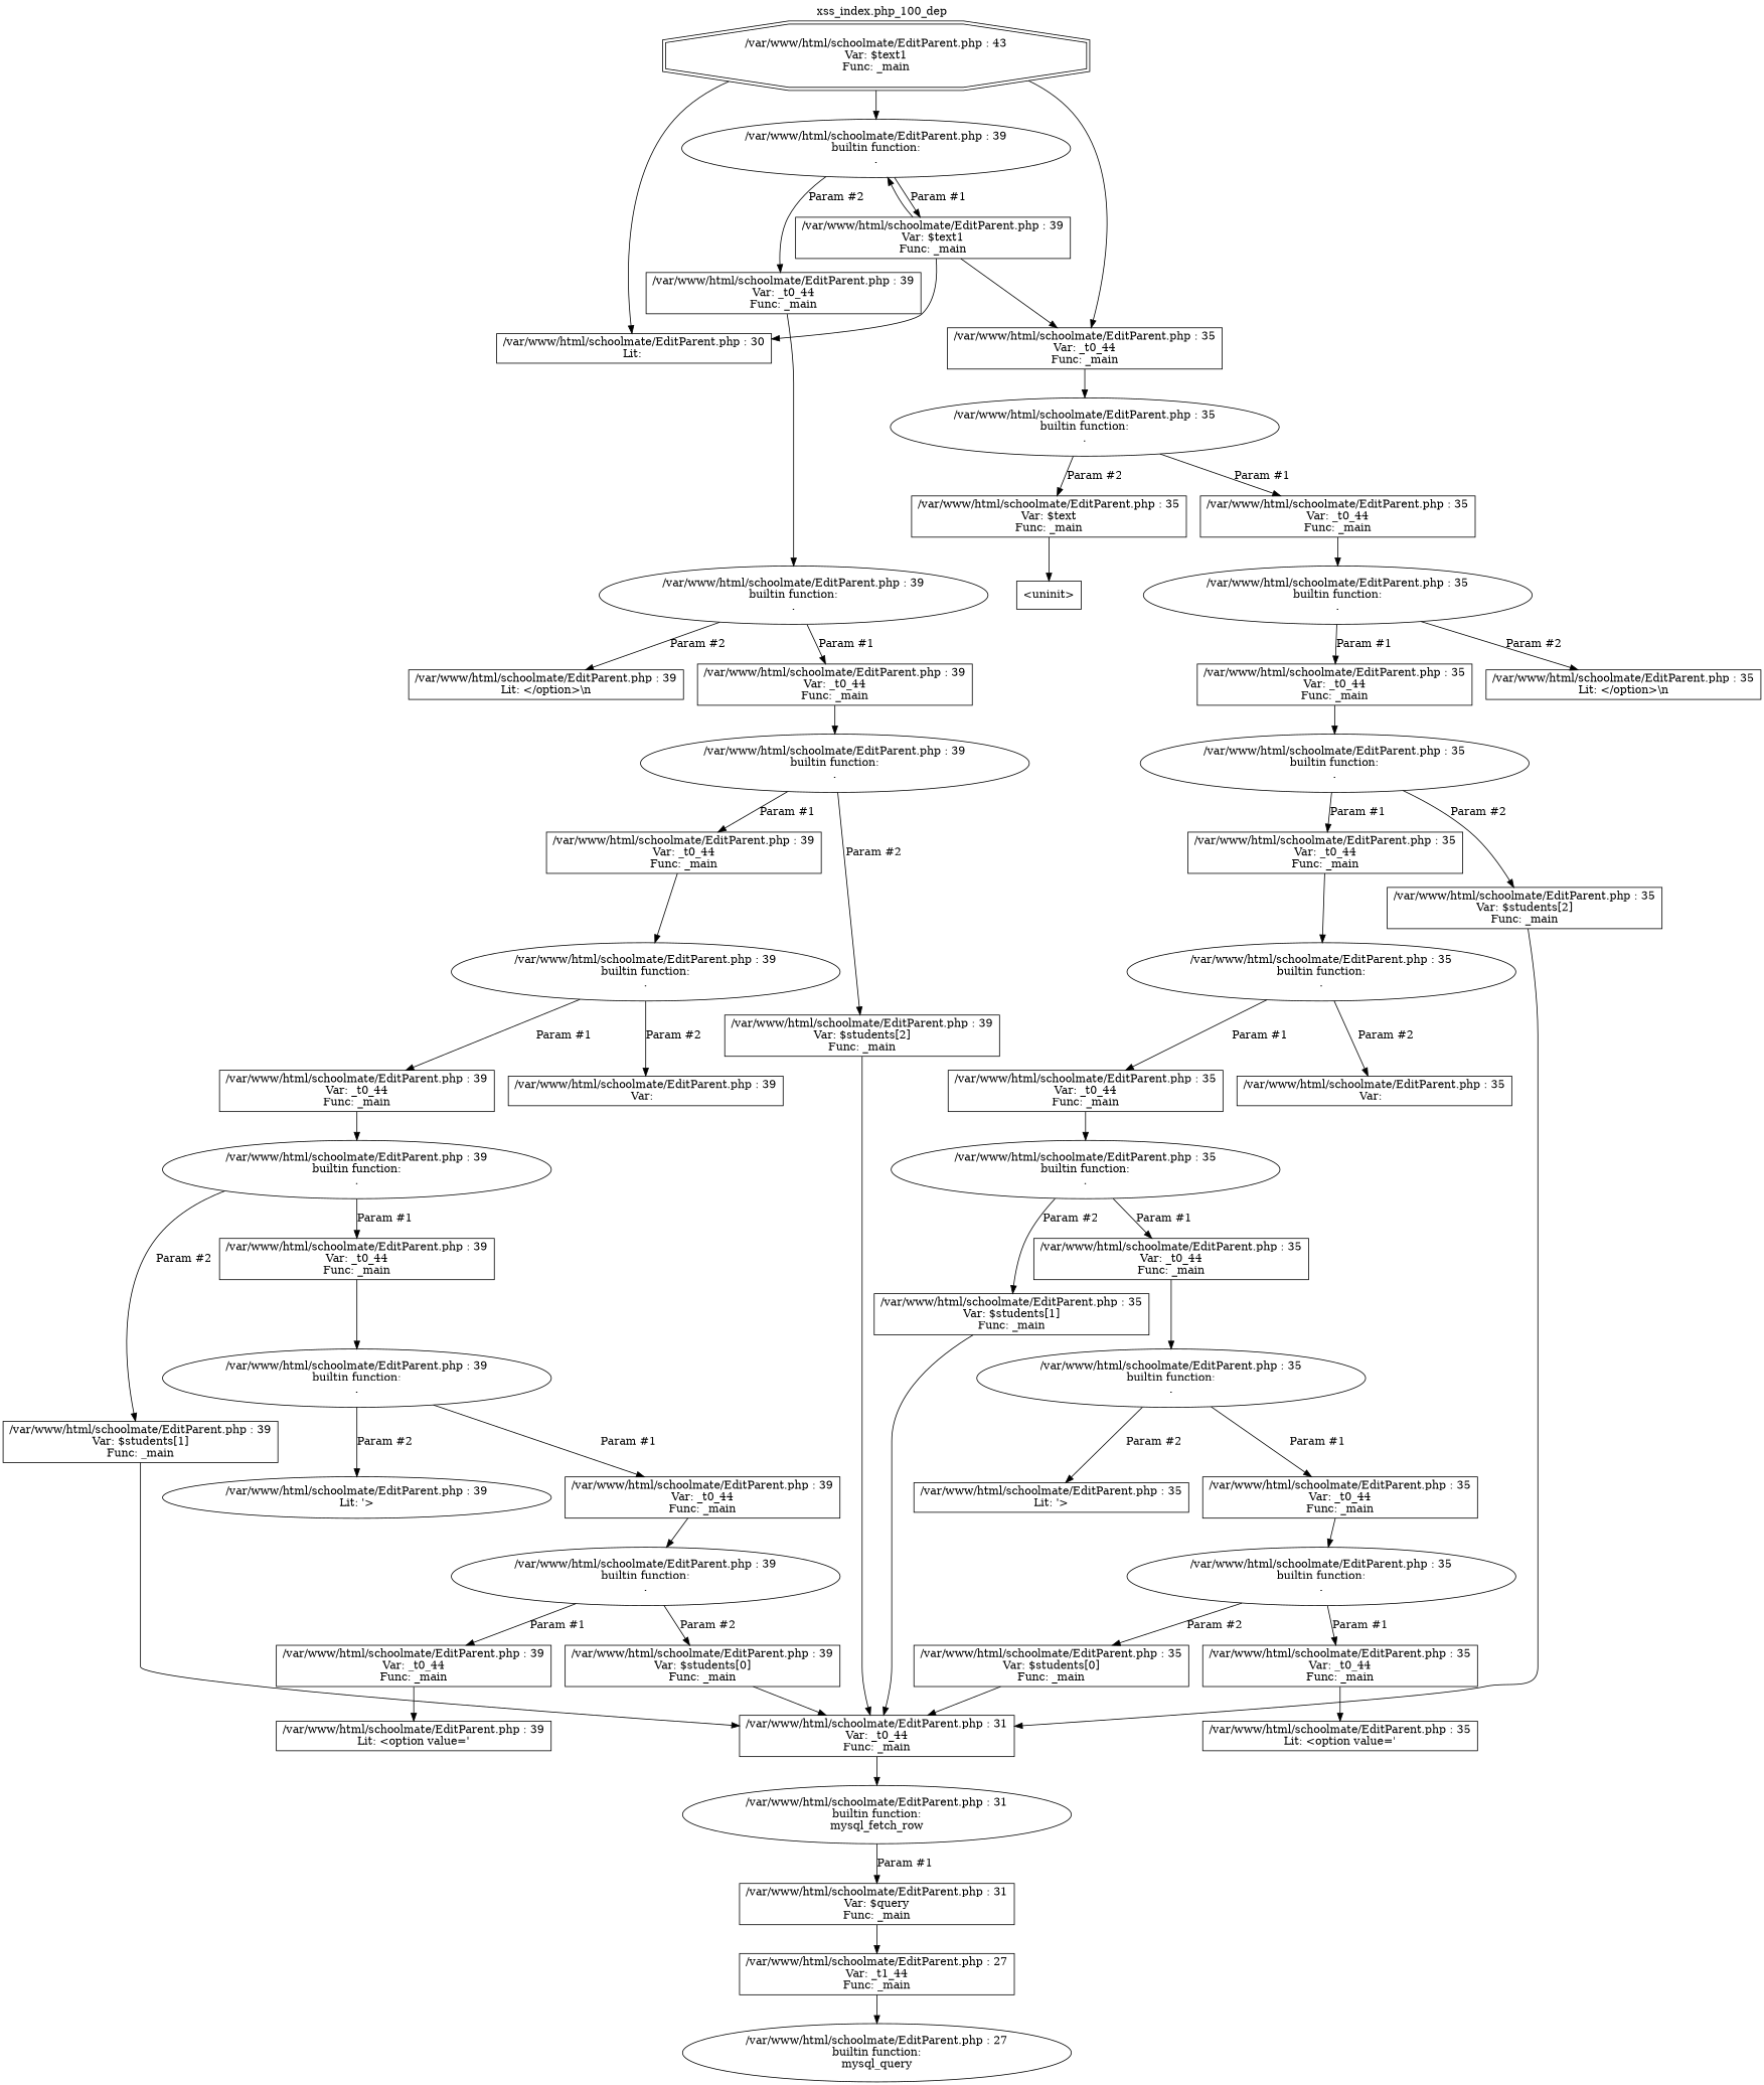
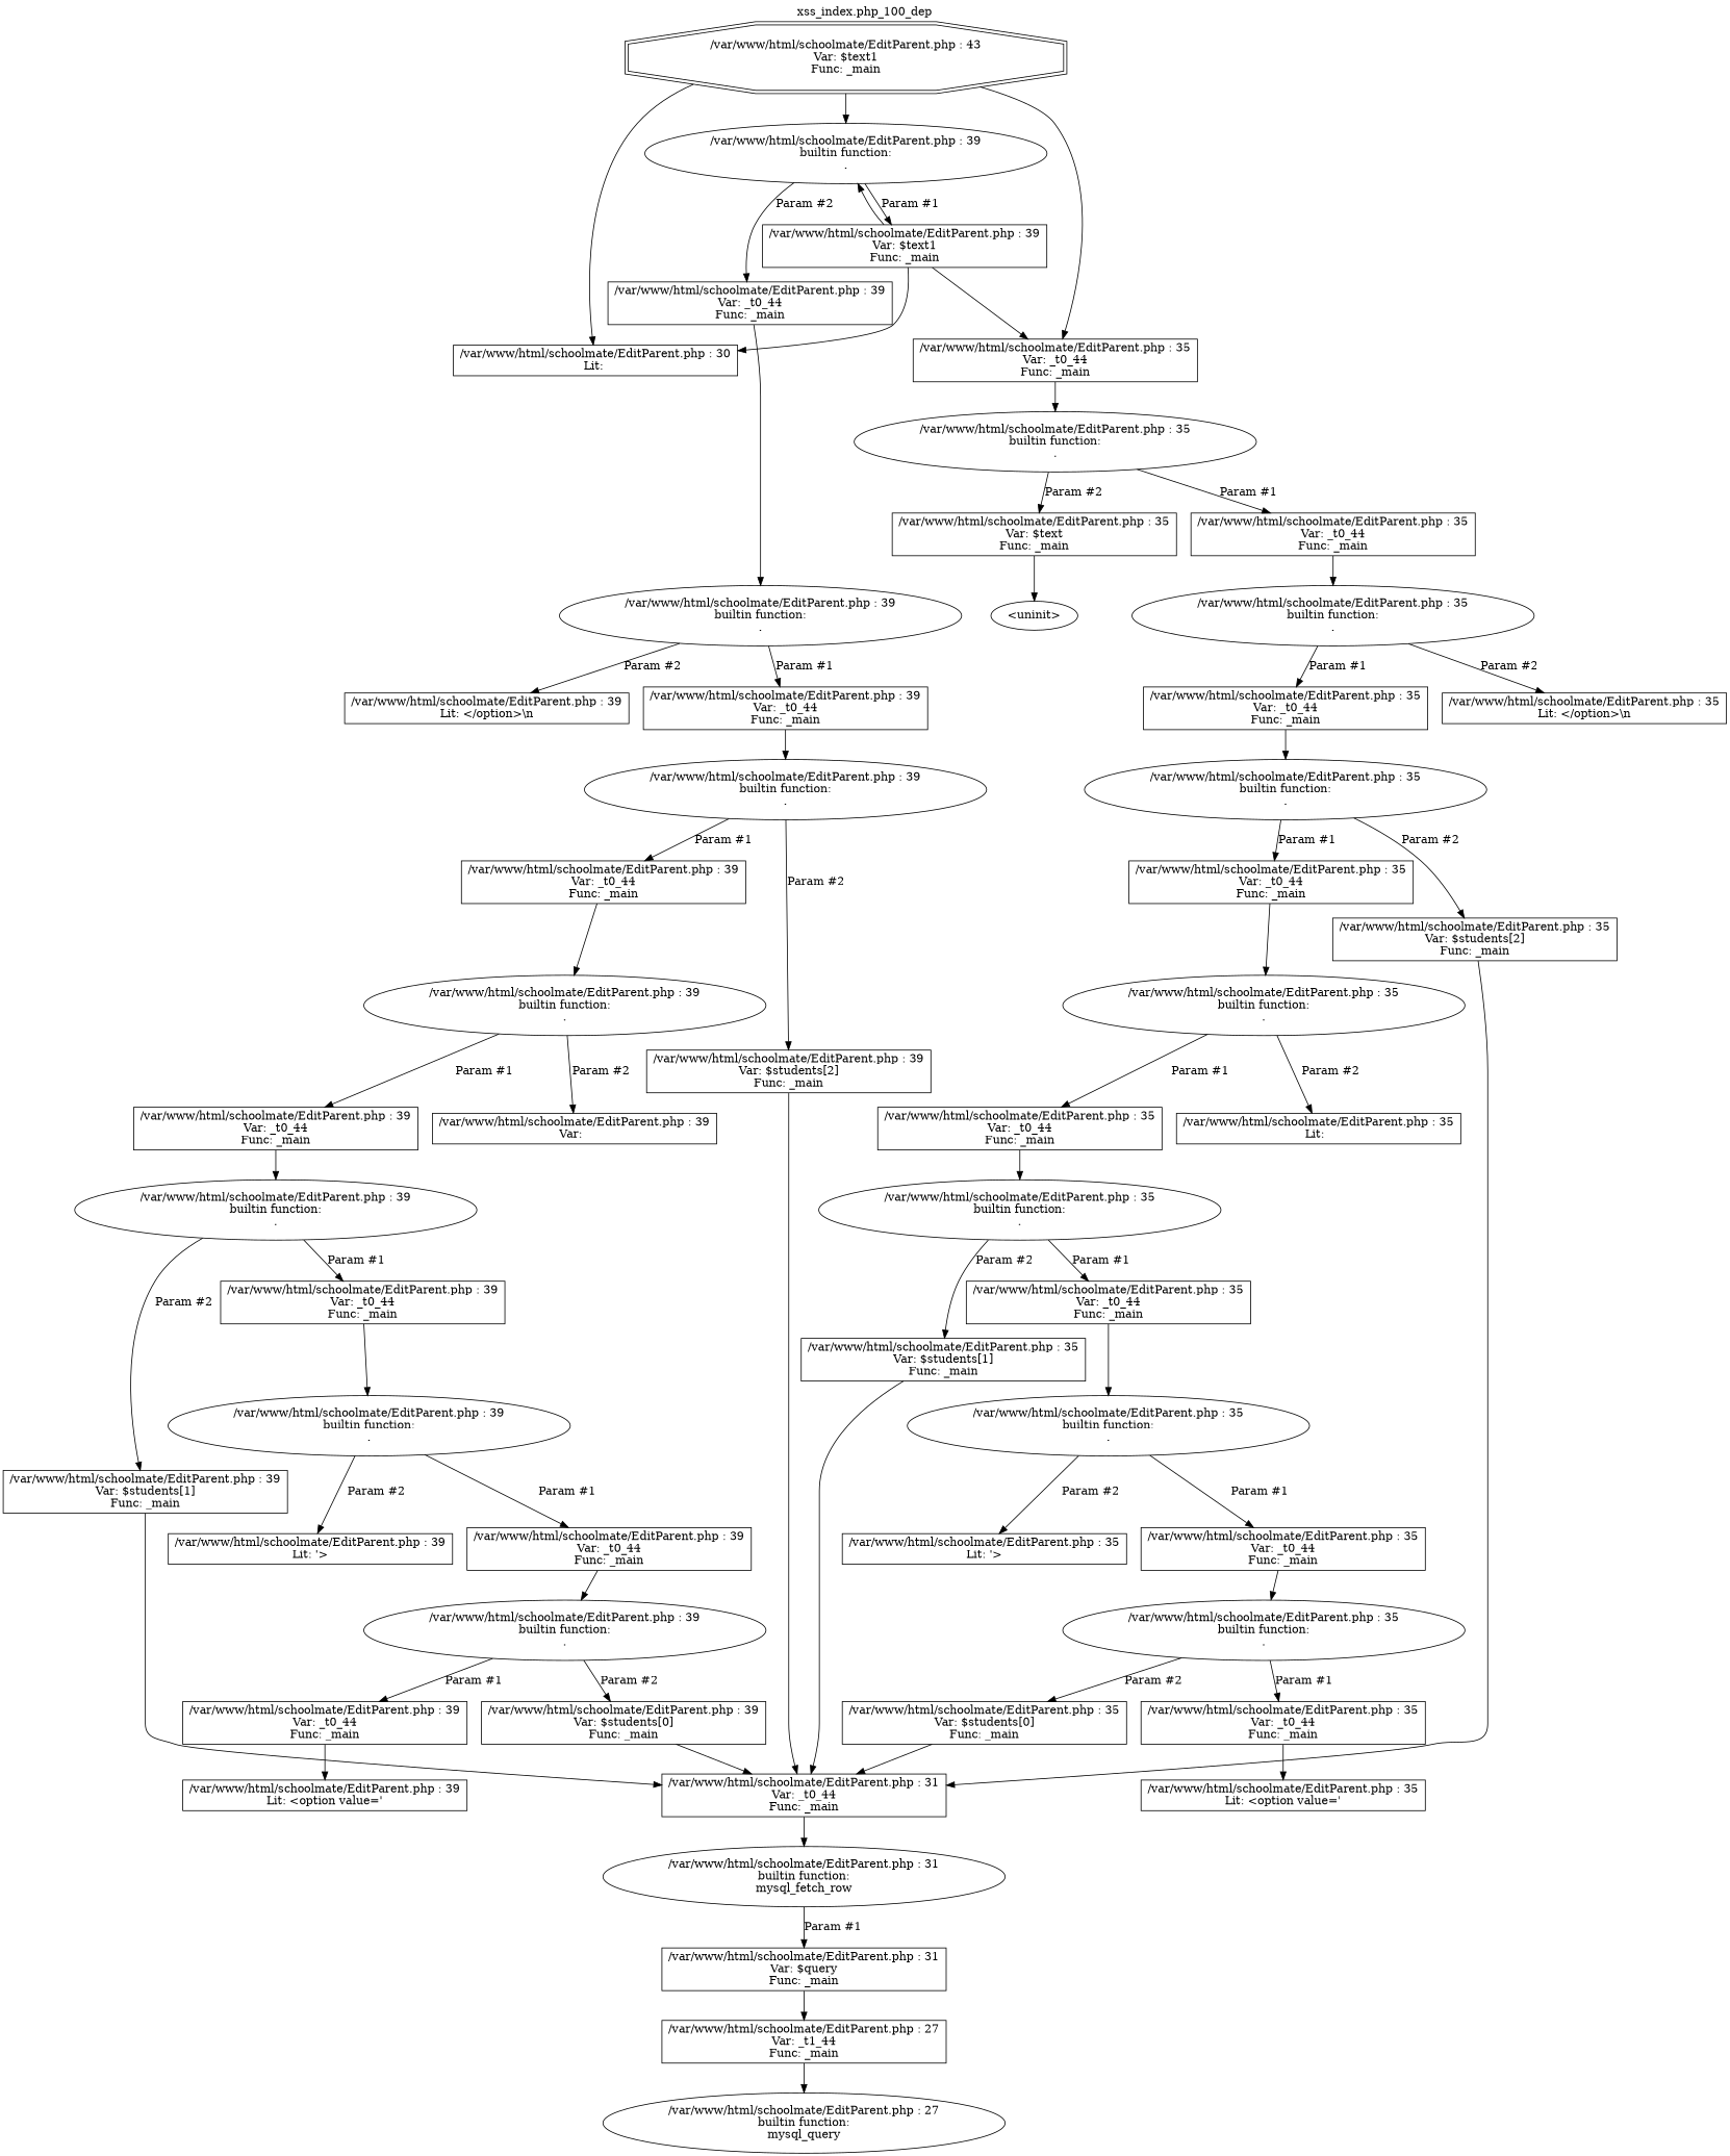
  digraph {
    label="xss_index.php_100_dep"
    labelloc=t
    node [shape=box]
    n1 [label="/var/www/html/schoolmate/EditParent.php : 43\nVar: $text1\nFunc: _main\n" shape=doubleoctagon]
    n2 [label="/var/www/html/schoolmate/EditParent.php : 30\nLit: \n"]
    n3 [label="/var/www/html/schoolmate/EditParent.php : 35\nVar: _t0_44\nFunc: _main\n"]
    n4 [label="/var/www/html/schoolmate/EditParent.php : 39\nbuiltin function:\n.\n" shape=ellipse]
    n5 [label="/var/www/html/schoolmate/EditParent.php : 35\nbuiltin function:\n.\n" shape=ellipse]
    n6 [label="/var/www/html/schoolmate/EditParent.php : 39\nVar: $text1\nFunc: _main\n"]
    n7 [label="/var/www/html/schoolmate/EditParent.php : 39\nVar: _t0_44\nFunc: _main\n"]
    n8 [label="/var/www/html/schoolmate/EditParent.php : 35\nVar: _t0_44\nFunc: _main\n"]
    n9 [label="/var/www/html/schoolmate/EditParent.php : 35\nVar: $text\nFunc: _main\n"]
    n10 [label="/var/www/html/schoolmate/EditParent.php : 35\nbuiltin function:\n.\n" shape=ellipse]
-   n11 [label="<uninit>"]
+   n11 [label="<uninit>" shape=ellipse]
    n12 [label="/var/www/html/schoolmate/EditParent.php : 35\nVar: _t0_44\nFunc: _main\n"]
    n13 [label="/var/www/html/schoolmate/EditParent.php : 35\nLit: </option>\\n\n"]
    n14 [label="/var/www/html/schoolmate/EditParent.php : 35\nbuiltin function:\n.\n" shape=ellipse]
    n15 [label="/var/www/html/schoolmate/EditParent.php : 35\nVar: _t0_44\nFunc: _main\n"]
    n16 [label="/var/www/html/schoolmate/EditParent.php : 35\nVar: $students[2]\nFunc: _main\n"]
    n17 [label="/var/www/html/schoolmate/EditParent.php : 35\nbuiltin function:\n.\n" shape=ellipse]
    n18 [label="/var/www/html/schoolmate/EditParent.php : 31\nVar: _t0_44\nFunc: _main\n"]
    n19 [label="/var/www/html/schoolmate/EditParent.php : 35\nVar: _t0_44\nFunc: _main\n"]
-   n20 [label="/var/www/html/schoolmate/EditParent.php : 35\nVar:  \n"]
+   n20 [label="/var/www/html/schoolmate/EditParent.php : 35\nLit:  \n"]
    n21 [label="/var/www/html/schoolmate/EditParent.php : 35\nbuiltin function:\n.\n" shape=ellipse]
    n22 [label="/var/www/html/schoolmate/EditParent.php : 35\nVar: _t0_44\nFunc: _main\n"]
    n23 [label="/var/www/html/schoolmate/EditParent.php : 35\nVar: $students[1]\nFunc: _main\n"]
    n24 [label="/var/www/html/schoolmate/EditParent.php : 35\nbuiltin function:\n.\n" shape=ellipse]
    n25 [label="/var/www/html/schoolmate/EditParent.php : 35\nVar: _t0_44\nFunc: _main\n"]
    n26 [label="/var/www/html/schoolmate/EditParent.php : 35\nLit: '>\n"]
    n27 [label="/var/www/html/schoolmate/EditParent.php : 35\nbuiltin function:\n.\n" shape=ellipse]
    n28 [label="/var/www/html/schoolmate/EditParent.php : 35\nVar: _t0_44\nFunc: _main\n"]
    n29 [label="/var/www/html/schoolmate/EditParent.php : 35\nVar: $students[0]\nFunc: _main\n"]
    n30 [label="/var/www/html/schoolmate/EditParent.php : 35\nLit: <option value='\n"]
    n31 [label="/var/www/html/schoolmate/EditParent.php : 31\nbuiltin function:\nmysql_fetch_row\n" shape=ellipse]
    n32 [label="/var/www/html/schoolmate/EditParent.php : 31\nVar: $query\nFunc: _main\n"]
    n33 [label="/var/www/html/schoolmate/EditParent.php : 27\nVar: _t1_44\nFunc: _main\n"]
    n34 [label="/var/www/html/schoolmate/EditParent.php : 27\nbuiltin function:\nmysql_query\n" shape=ellipse]
    n35 [label="/var/www/html/schoolmate/EditParent.php : 39\nbuiltin function:\n.\n" shape=ellipse]
    n36 [label="/var/www/html/schoolmate/EditParent.php : 39\nVar: _t0_44\nFunc: _main\n"]
    n37 [label="/var/www/html/schoolmate/EditParent.php : 39\nLit: </option>\\n\n"]
    n38 [label="/var/www/html/schoolmate/EditParent.php : 39\nbuiltin function:\n.\n" shape=ellipse]
    n39 [label="/var/www/html/schoolmate/EditParent.php : 39\nVar: _t0_44\nFunc: _main\n"]
    n40 [label="/var/www/html/schoolmate/EditParent.php : 39\nVar: $students[2]\nFunc: _main\n"]
    n41 [label="/var/www/html/schoolmate/EditParent.php : 39\nbuiltin function:\n.\n" shape=ellipse]
    n42 [label="/var/www/html/schoolmate/EditParent.php : 39\nVar: _t0_44\nFunc: _main\n"]
    n43 [label="/var/www/html/schoolmate/EditParent.php : 39\nVar:  \n"]
    n44 [label="/var/www/html/schoolmate/EditParent.php : 39\nbuiltin function:\n.\n" shape=ellipse]
    n45 [label="/var/www/html/schoolmate/EditParent.php : 39\nVar: _t0_44\nFunc: _main\n"]
    n46 [label="/var/www/html/schoolmate/EditParent.php : 39\nVar: $students[1]\nFunc: _main\n"]
    n47 [label="/var/www/html/schoolmate/EditParent.php : 39\nbuiltin function:\n.\n" shape=ellipse]
    n48 [label="/var/www/html/schoolmate/EditParent.php : 39\nVar: _t0_44\nFunc: _main\n"]
-   n49 [label="/var/www/html/schoolmate/EditParent.php : 39\nLit: '>\n" shape=ellipse]
+   n49 [label="/var/www/html/schoolmate/EditParent.php : 39\nLit: '>\n"]
    n50 [label="/var/www/html/schoolmate/EditParent.php : 39\nbuiltin function:\n.\n" shape=ellipse]
    n51 [label="/var/www/html/schoolmate/EditParent.php : 39\nVar: _t0_44\nFunc: _main\n"]
    n52 [label="/var/www/html/schoolmate/EditParent.php : 39\nVar: $students[0]\nFunc: _main\n"]
    n53 [label="/var/www/html/schoolmate/EditParent.php : 39\nLit: <option value='\n"]
    n1 -> n2
    n1 -> n3
    n1 -> n4
    n3 -> n5
    n4 -> n6 [label="Param #1"]
    n4 -> n7 [label="Param #2"]
    n5 -> n8 [label="Param #1"]
    n5 -> n9 [label="Param #2"]
    n6 -> n2
    n6 -> n3
    n6 -> n4
    n7 -> n35
    n8 -> n10
    n9 -> n11
    n10 -> n12 [label="Param #1"]
    n10 -> n13 [label="Param #2"]
    n12 -> n14
    n14 -> n15 [label="Param #1"]
    n14 -> n16 [label="Param #2"]
    n15 -> n17
    n16 -> n18
    n17 -> n19 [label="Param #1"]
    n17 -> n20 [label="Param #2"]
    n18 -> n31
    n19 -> n21
    n21 -> n22 [label="Param #1"]
    n21 -> n23 [label="Param #2"]
    n22 -> n24
    n23 -> n18
    n24 -> n25 [label="Param #1"]
    n24 -> n26 [label="Param #2"]
    n25 -> n27
    n27 -> n28 [label="Param #1"]
    n27 -> n29 [label="Param #2"]
    n28 -> n30
    n29 -> n18
    n31 -> n32 [label="Param #1"]
    n32 -> n33
    n33 -> n34
    n35 -> n36 [label="Param #1"]
    n35 -> n37 [label="Param #2"]
    n36 -> n38
    n38 -> n39 [label="Param #1"]
    n38 -> n40 [label="Param #2"]
    n39 -> n41
    n40 -> n18
    n41 -> n42 [label="Param #1"]
    n41 -> n43 [label="Param #2"]
    n42 -> n44
    n44 -> n45 [label="Param #1"]
    n44 -> n46 [label="Param #2"]
    n45 -> n47
    n46 -> n18
    n47 -> n48 [label="Param #1"]
    n47 -> n49 [label="Param #2"]
    n48 -> n50
    n50 -> n51 [label="Param #1"]
    n50 -> n52 [label="Param #2"]
    n51 -> n53
    n52 -> n18
  }
